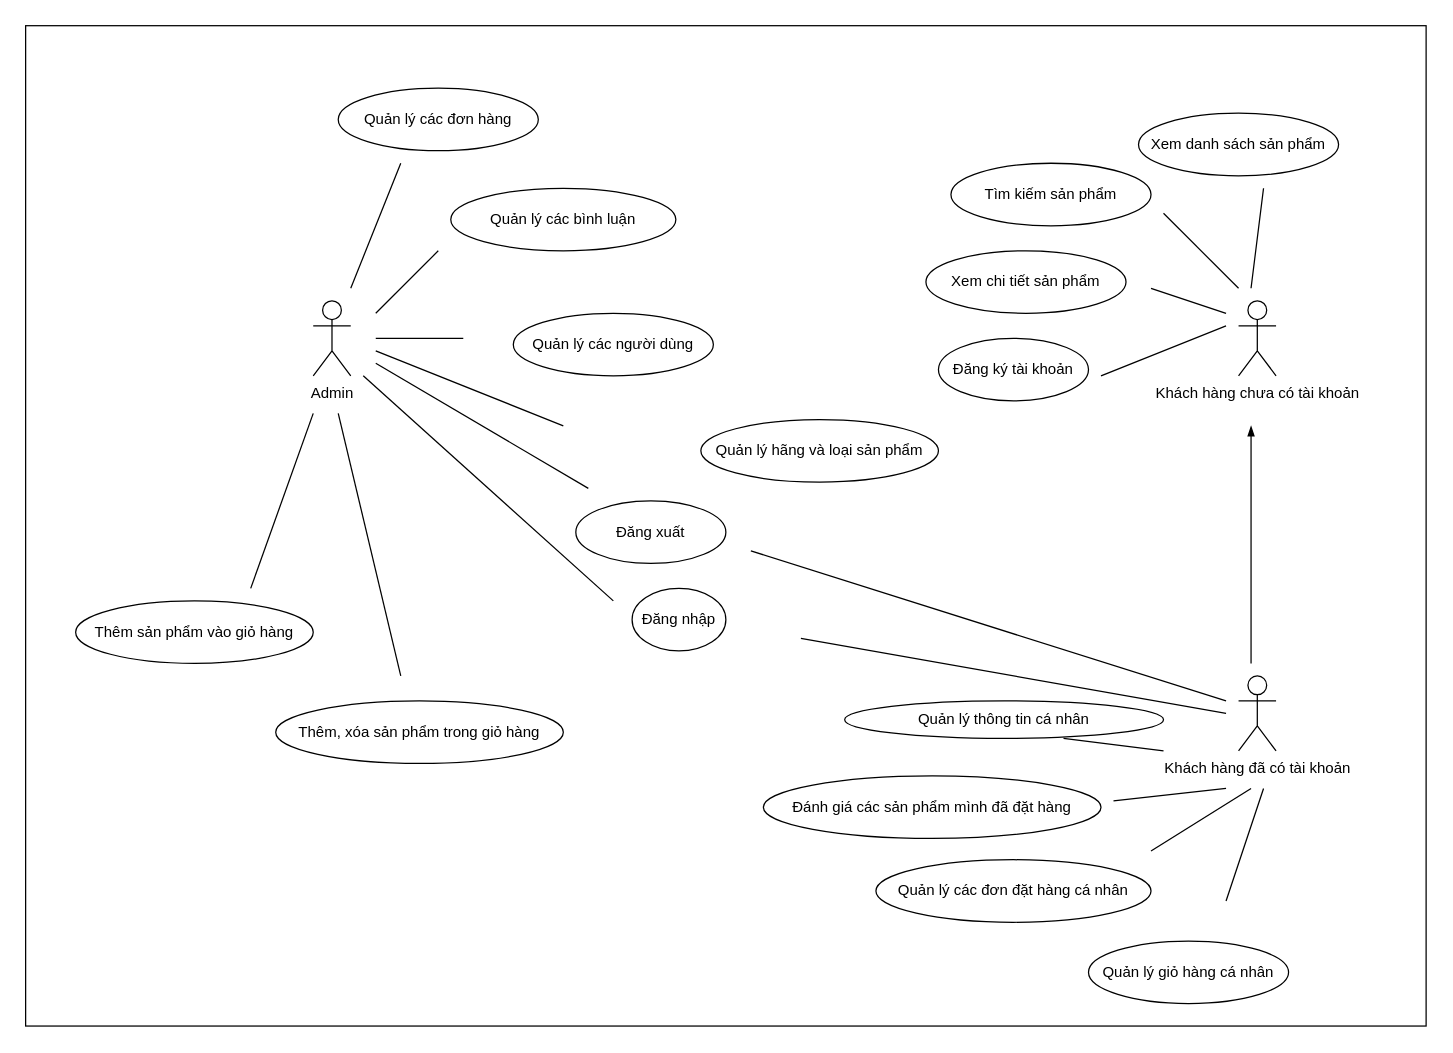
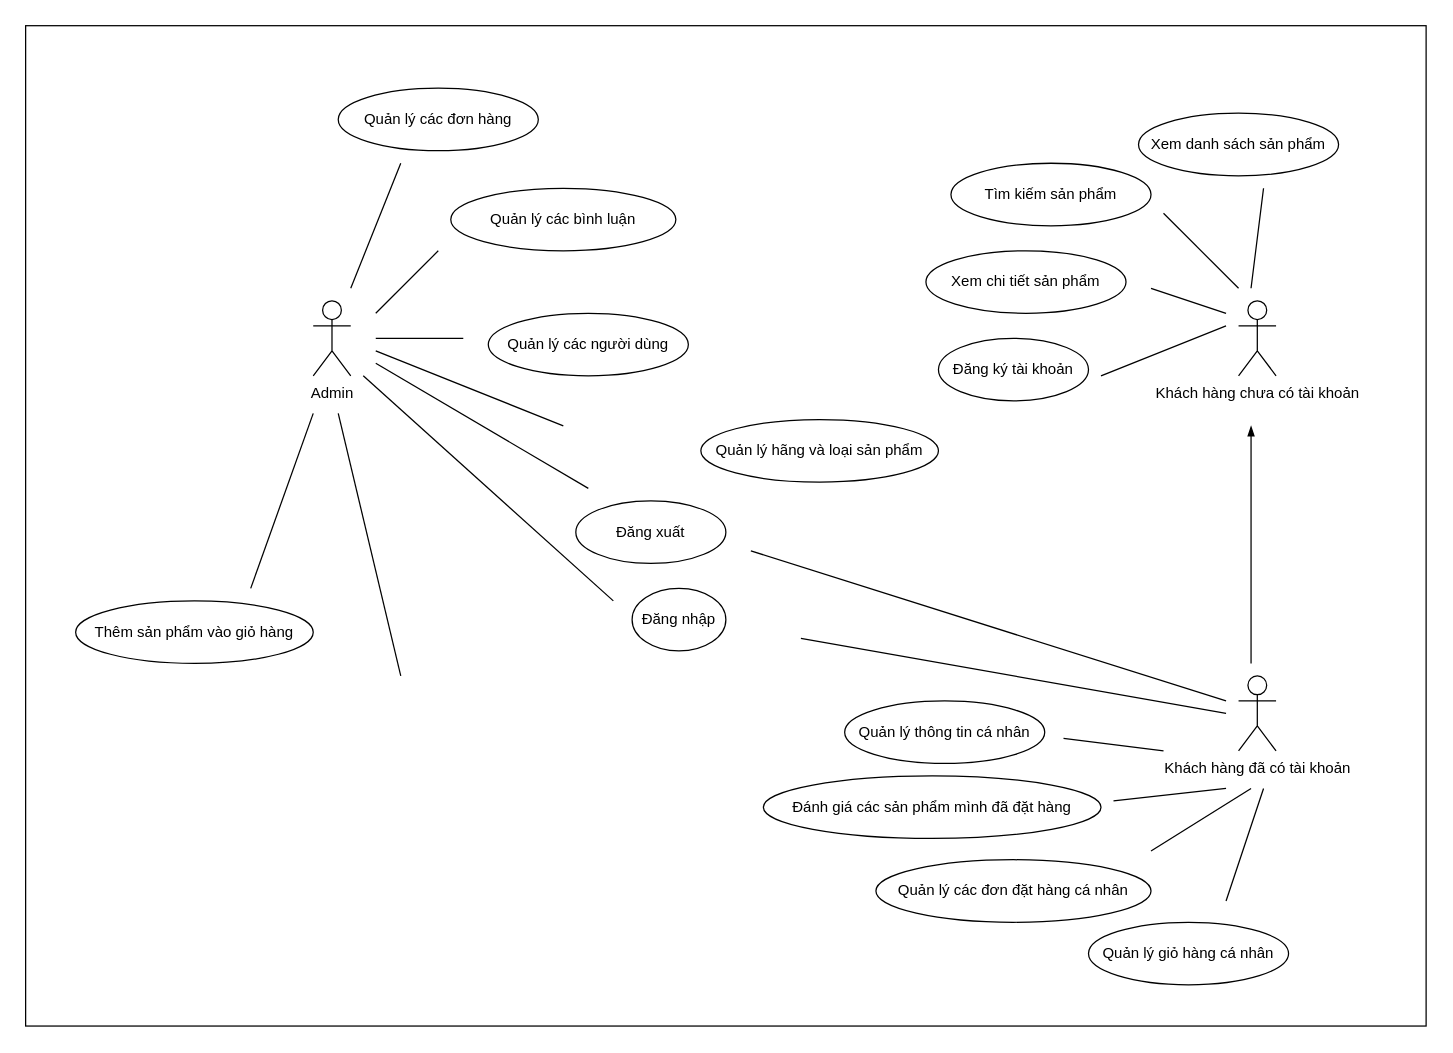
  <mxCell id="0" />
  <mxCell id="1" parent="0" />
  <mxCell id="2" value="Khách hàng chưa có tài khoản" style="shape=umlActor;verticalLabelPosition=bottom;verticalAlign=top;html=1;outlineConnect=0;" vertex="1" parent="1"><mxGeometry x="990" y="240" width="30" height="60" as="geometry" /></mxCell>
  <mxCell id="3" value="Khách hàng đã có tài khoản" style="shape=umlActor;verticalLabelPosition=bottom;verticalAlign=top;html=1;outlineConnect=0;" vertex="1" parent="1"><mxGeometry x="990" y="540" width="30" height="60" as="geometry" /></mxCell>
  <mxCell id="4" value="Admin" style="shape=umlActor;verticalLabelPosition=bottom;verticalAlign=top;html=1;outlineConnect=0;" vertex="1" parent="1"><mxGeometry x="250" y="240" width="30" height="60" as="geometry" /></mxCell>
  <mxCell id="5" value="Đăng nhập" style="ellipse;whiteSpace=wrap;html=1;" vertex="1" parent="1"><mxGeometry x="505" y="470" width="75" height="50" as="geometry" /></mxCell>
  <mxCell id="6" value="Đăng xuất" style="ellipse;whiteSpace=wrap;html=1;" vertex="1" parent="1"><mxGeometry x="460" y="400" width="120" height="50" as="geometry" /></mxCell>
  <mxCell id="7" value="" style="endArrow=none;html=1;" edge="1" parent="1"><mxGeometry width="50" height="50" relative="1" as="geometry"><mxPoint x="640" y="510" as="sourcePoint" /><mxPoint x="980" y="570" as="targetPoint" /></mxGeometry></mxCell>
  <mxCell id="8" value="" style="endArrow=none;html=1;" edge="1" parent="1"><mxGeometry width="50" height="50" relative="1" as="geometry"><mxPoint x="490" y="480" as="sourcePoint" /><mxPoint x="290" y="300" as="targetPoint" /></mxGeometry></mxCell>
  <mxCell id="9" value="" style="endArrow=none;html=1;" edge="1" parent="1"><mxGeometry width="50" height="50" relative="1" as="geometry"><mxPoint x="470" y="390" as="sourcePoint" /><mxPoint x="300" y="290" as="targetPoint" /></mxGeometry></mxCell>
  <mxCell id="10" value="" style="endArrow=none;html=1;" edge="1" parent="1"><mxGeometry width="50" height="50" relative="1" as="geometry"><mxPoint x="980" y="560" as="sourcePoint" /><mxPoint x="600" y="440" as="targetPoint" /></mxGeometry></mxCell>
  <mxCell id="11" value="Đăng ký tài khoản" style="ellipse;whiteSpace=wrap;html=1;" vertex="1" parent="1"><mxGeometry x="750" y="270" width="120" height="50" as="geometry" /></mxCell>
  <mxCell id="12" value="Xem danh sách sản phẩm" style="ellipse;whiteSpace=wrap;html=1;" vertex="1" parent="1"><mxGeometry x="910" y="90" width="160" height="50" as="geometry" /></mxCell>
  <mxCell id="13" value="Tìm kiếm sản phẩm" style="ellipse;whiteSpace=wrap;html=1;" vertex="1" parent="1"><mxGeometry x="760" y="130" width="160" height="50" as="geometry" /></mxCell>
  <mxCell id="14" value="Xem chi tiết sản phẩm" style="ellipse;whiteSpace=wrap;html=1;" vertex="1" parent="1"><mxGeometry x="740" y="200" width="160" height="50" as="geometry" /></mxCell>
  <mxCell id="15" value="" style="endArrow=blockThin;html=1;endFill=1;" edge="1" parent="1"><mxGeometry width="50" height="50" relative="1" as="geometry"><mxPoint x="1000" y="530" as="sourcePoint" /><mxPoint x="1000" y="340" as="targetPoint" /></mxGeometry></mxCell>
- <mxCell id="16" value="Quản lý các người dùng" style="ellipse;whiteSpace=wrap;html=1;" vertex="1" parent="1"><mxGeometry x="410" y="250" width="160" height="50" as="geometry" /></mxCell>
+ <mxCell id="16" value="Quản lý các người dùng" style="ellipse;whiteSpace=wrap;html=1;" vertex="1" parent="1"><mxGeometry x="390" y="250" width="160" height="50" as="geometry" /></mxCell>
  <mxCell id="17" value="Thêm sản phẩm vào giỏ hàng" style="ellipse;whiteSpace=wrap;html=1;" vertex="1" parent="1"><mxGeometry x="60" y="480" width="190" height="50" as="geometry" /></mxCell>
- <mxCell id="18" value="Thêm, xóa sản phẩm trong giỏ hàng" style="ellipse;whiteSpace=wrap;html=1;" vertex="1" parent="1"><mxGeometry x="220" y="560" width="230" height="50" as="geometry" /></mxCell>
  <mxCell id="19" value="Quản lý các đơn hàng" style="ellipse;whiteSpace=wrap;html=1;" vertex="1" parent="1"><mxGeometry x="270" y="70" width="160" height="50" as="geometry" /></mxCell>
  <mxCell id="20" value="Quản lý hãng và loại sản phẩm" style="ellipse;whiteSpace=wrap;html=1;" vertex="1" parent="1"><mxGeometry x="560" y="335" width="190" height="50" as="geometry" /></mxCell>
  <mxCell id="21" value="Quản lý các bình luận" style="ellipse;whiteSpace=wrap;html=1;" vertex="1" parent="1"><mxGeometry x="360" y="150" width="180" height="50" as="geometry" /></mxCell>
- <mxCell id="22" value="Quản lý thông tin cá nhân" style="ellipse;whiteSpace=wrap;html=1;" vertex="1" parent="1"><mxGeometry x="675" y="560" width="255" height="30" as="geometry" /></mxCell>
- <mxCell id="23" value="Quản lý giỏ hàng cá nhân" style="ellipse;whiteSpace=wrap;html=1;" vertex="1" parent="1"><mxGeometry x="870" y="752" width="160" height="50" as="geometry" /></mxCell>
+ <mxCell id="22" value="Quản lý thông tin cá nhân" style="ellipse;whiteSpace=wrap;html=1;" vertex="1" parent="1"><mxGeometry x="675" y="560" width="160" height="50" as="geometry" /></mxCell>
+ <mxCell id="23" value="Quản lý giỏ hàng cá nhân" style="ellipse;whiteSpace=wrap;html=1;" vertex="1" parent="1"><mxGeometry x="870" y="737" width="160" height="50" as="geometry" /></mxCell>
  <mxCell id="24" value="Quản lý các đơn đặt hàng cá nhân" style="ellipse;whiteSpace=wrap;html=1;" vertex="1" parent="1"><mxGeometry x="700" y="687" width="220" height="50" as="geometry" /></mxCell>
  <mxCell id="25" value="Đánh giá các sản phẩm mình đã đặt hàng" style="ellipse;whiteSpace=wrap;html=1;" vertex="1" parent="1"><mxGeometry x="610" y="620" width="270" height="50" as="geometry" /></mxCell>
  <mxCell id="26" value="" style="endArrow=none;html=1;" edge="1" parent="1"><mxGeometry width="50" height="50" relative="1" as="geometry"><mxPoint x="300" y="270" as="sourcePoint" /><mxPoint x="370" y="270" as="targetPoint" /></mxGeometry></mxCell>
  <mxCell id="27" value="" style="endArrow=none;html=1;" edge="1" parent="1"><mxGeometry width="50" height="50" relative="1" as="geometry"><mxPoint x="200" y="470" as="sourcePoint" /><mxPoint x="250" y="330" as="targetPoint" /></mxGeometry></mxCell>
  <mxCell id="28" value="" style="endArrow=none;html=1;" edge="1" parent="1"><mxGeometry width="50" height="50" relative="1" as="geometry"><mxPoint x="270" y="330" as="sourcePoint" /><mxPoint x="320" y="540" as="targetPoint" /></mxGeometry></mxCell>
  <mxCell id="29" value="" style="endArrow=none;html=1;" edge="1" parent="1"><mxGeometry width="50" height="50" relative="1" as="geometry"><mxPoint x="450" y="340" as="sourcePoint" /><mxPoint x="300" y="280" as="targetPoint" /></mxGeometry></mxCell>
  <mxCell id="30" value="" style="endArrow=none;html=1;" edge="1" parent="1"><mxGeometry width="50" height="50" relative="1" as="geometry"><mxPoint x="280" y="230" as="sourcePoint" /><mxPoint x="320" y="130" as="targetPoint" /></mxGeometry></mxCell>
  <mxCell id="31" value="" style="endArrow=none;html=1;" edge="1" parent="1"><mxGeometry width="50" height="50" relative="1" as="geometry"><mxPoint x="300" y="250" as="sourcePoint" /><mxPoint x="350" y="200" as="targetPoint" /></mxGeometry></mxCell>
  <mxCell id="32" value="" style="endArrow=none;html=1;" edge="1" parent="1"><mxGeometry width="50" height="50" relative="1" as="geometry"><mxPoint x="880" y="300" as="sourcePoint" /><mxPoint x="980" y="260" as="targetPoint" /></mxGeometry></mxCell>
  <mxCell id="33" value="" style="endArrow=none;html=1;" edge="1" parent="1"><mxGeometry width="50" height="50" relative="1" as="geometry"><mxPoint x="1000" y="230" as="sourcePoint" /><mxPoint x="1010" y="150" as="targetPoint" /></mxGeometry></mxCell>
  <mxCell id="34" value="" style="endArrow=none;html=1;" edge="1" parent="1"><mxGeometry width="50" height="50" relative="1" as="geometry"><mxPoint x="990" y="230" as="sourcePoint" /><mxPoint x="930" y="170" as="targetPoint" /></mxGeometry></mxCell>
  <mxCell id="35" value="" style="endArrow=none;html=1;" edge="1" parent="1"><mxGeometry width="50" height="50" relative="1" as="geometry"><mxPoint x="980" y="250" as="sourcePoint" /><mxPoint x="920" y="230" as="targetPoint" /></mxGeometry></mxCell>
  <mxCell id="36" value="" style="endArrow=none;html=1;" edge="1" parent="1"><mxGeometry width="50" height="50" relative="1" as="geometry"><mxPoint x="890" y="640" as="sourcePoint" /><mxPoint x="980" y="630" as="targetPoint" /></mxGeometry></mxCell>
  <mxCell id="37" value="" style="endArrow=none;html=1;" edge="1" parent="1"><mxGeometry width="50" height="50" relative="1" as="geometry"><mxPoint x="920" y="680" as="sourcePoint" /><mxPoint x="1000" y="630" as="targetPoint" /></mxGeometry></mxCell>
  <mxCell id="38" value="" style="endArrow=none;html=1;" edge="1" parent="1"><mxGeometry width="50" height="50" relative="1" as="geometry"><mxPoint x="980" y="720" as="sourcePoint" /><mxPoint x="1010" y="630" as="targetPoint" /></mxGeometry></mxCell>
  <mxCell id="39" value="" style="endArrow=none;html=1;" edge="1" parent="1"><mxGeometry width="50" height="50" relative="1" as="geometry"><mxPoint x="930" y="600" as="sourcePoint" /><mxPoint x="850" y="590" as="targetPoint" /></mxGeometry></mxCell>
  <mxCell id="40" value="" style="rounded=0;whiteSpace=wrap;html=1;fillColor=none;" vertex="1" parent="1"><mxGeometry y="20" width="1120" height="800" as="geometry" x="20" /></mxCell>
